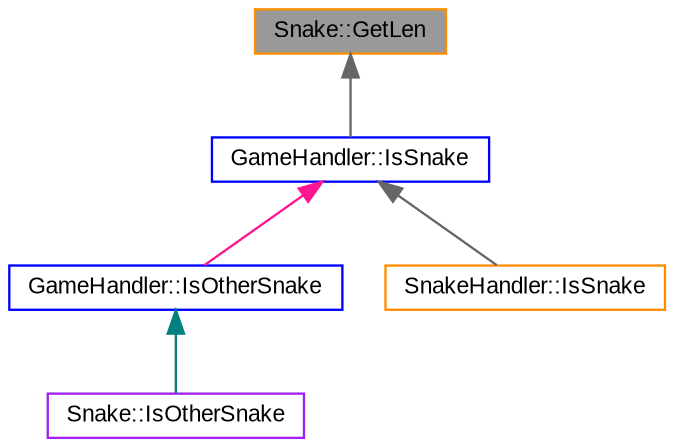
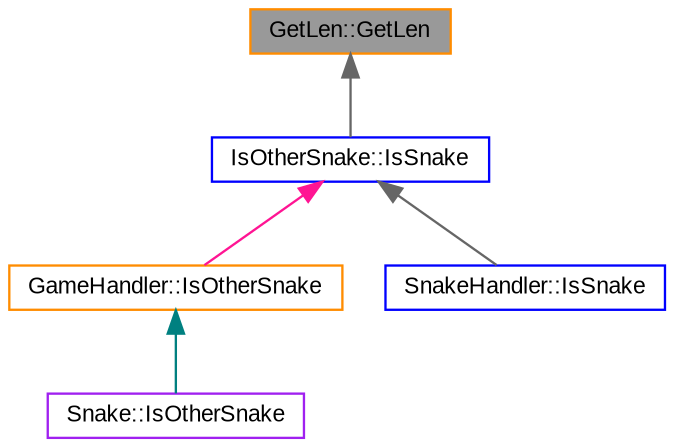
  digraph {
    fontname="Liberation Sans"
    rankdir=TB
    node [color=darkorange fillcolor=white fontname="Liberation Sans" fontsize=10 shape=box style=filled]
    edge [color=gray40 dir=back fontname="Liberation Sans" fontsize=10 labelfontname=Helvetica labelfontsize=10 style=solid]
-   n1 [fillcolor=grey60 fontcolor=black height=0.2 label="Snake::GetLen" width=0.4]
-   n2 [color=blue height=0.2 label="GameHandler::IsSnake" width=0.4]
-   n3 [color=blue height=0.2 label="GameHandler::IsOtherSnake" width=0.4]
+   n1 [fillcolor=grey60 fontcolor=black height=0.2 label="GetLen::GetLen" width=0.4]
+   n2 [color=blue height=0.2 label="IsOtherSnake::IsSnake" width=0.4]
+   n3 [height=0.2 label="GameHandler::IsOtherSnake" width=0.4]
    n4 [color=purple height=0.2 label="Snake::IsOtherSnake" width=0.4]
-   n5 [height=0.2 label="SnakeHandler::IsSnake" width=0.4]
+   n5 [color=blue height=0.2 label="SnakeHandler::IsSnake" width=0.4]
    n1 -> n2
    n2 -> n3 [color=deeppink]
    n2 -> n5
    n3 -> n4 [color=teal]
  }
